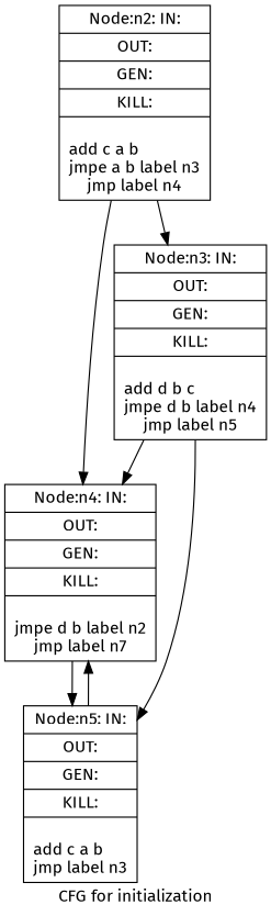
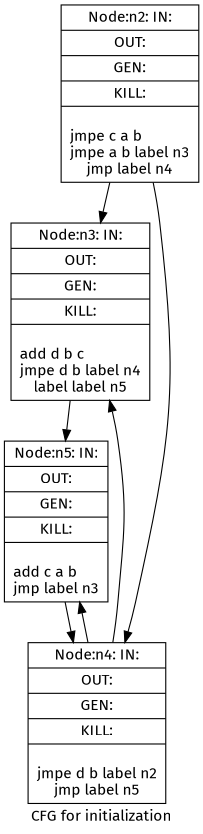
  digraph {
    fontname="Fira Sans"
    label="CFG for initialization"
    node [fontname="Fira Sans" shape=record]
    edge [fontname="Fira Sans"]
-   n1 [label="{ Node:n2:  IN: |{OUT: }|{GEN: }|{KILL: }|{\ladd c a b\ljmpe a b label n3\ljmp label n4}}"]
-   n2 [label="{ Node:n3:  IN: |{OUT: }|{GEN: }|{KILL: }|{\ladd d b c\ljmpe d b label n4\ljmp label n5}}"]
-   n3 [label="{ Node:n4:  IN: |{OUT: }|{GEN: }|{KILL: }|{\ljmpe d b label n2\ljmp label n7}}"]
+   n1 [label="{ Node:n2:  IN: |{OUT: }|{GEN: }|{KILL: }|{\ljmpe c a b\ljmpe a b label n3\ljmp label n4}}"]
+   n2 [label="{ Node:n3:  IN: |{OUT: }|{GEN: }|{KILL: }|{\ladd d b c\ljmpe d b label n4\llabel label n5}}"]
+   n3 [label="{ Node:n4:  IN: |{OUT: }|{GEN: }|{KILL: }|{\ljmpe d b label n2\ljmp label n5}}"]
    n4 [label="{ Node:n5:  IN: |{OUT: }|{GEN: }|{KILL: }|{\ladd c a b\ljmp label n3}}"]
    n1 -> n2
    n1 -> n3
-   n2 -> n3
+   n3 -> n2
    n2 -> n4
    n3 -> n4
    n4 -> n3
  }
